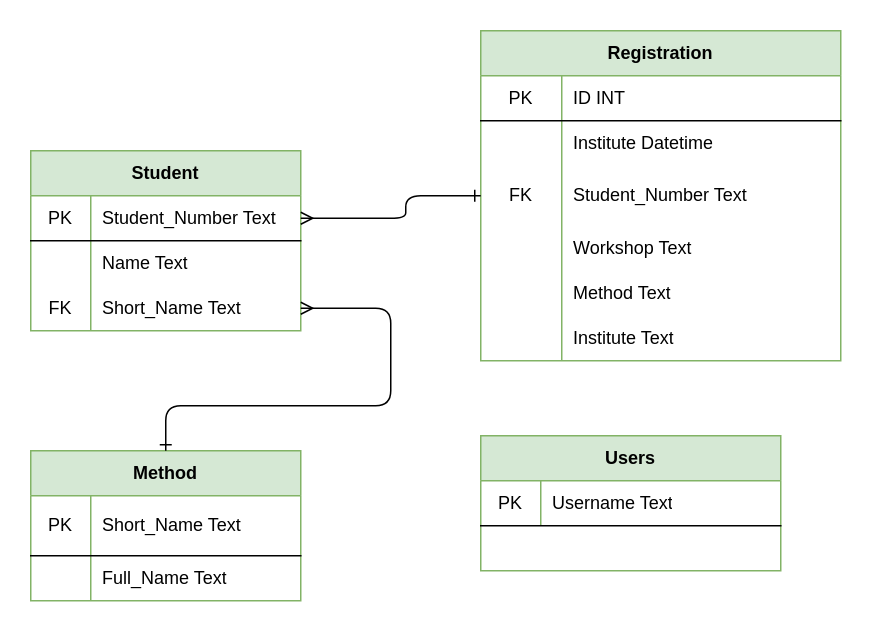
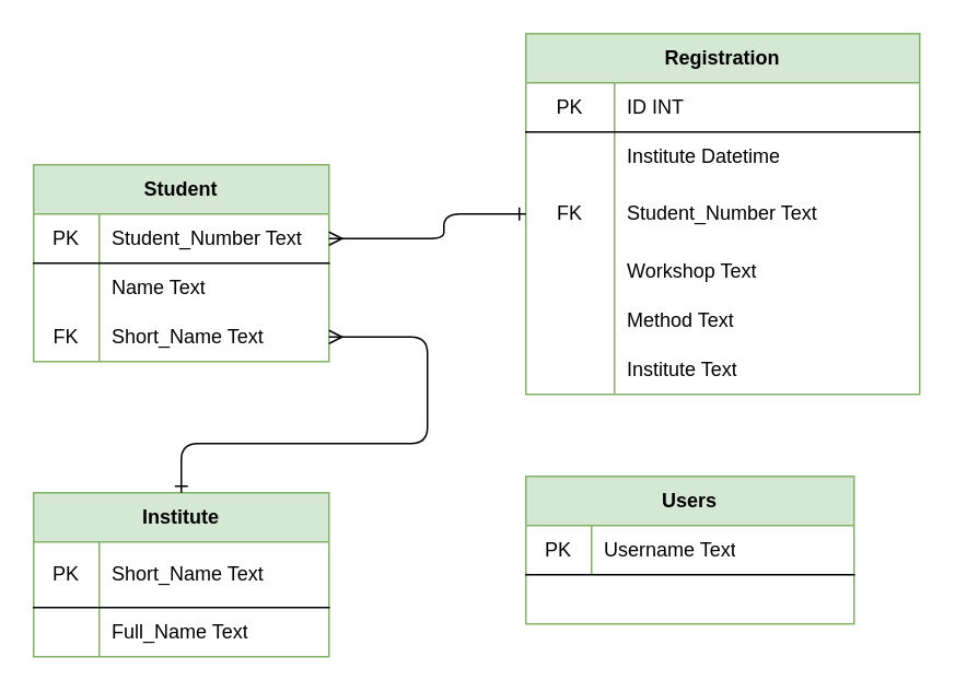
  <mxCell id="0" />
  <mxCell id="1" parent="0" />
  <mxCell id="2" value="Student" style="shape=table;html=1;whiteSpace=wrap;startSize=30;container=1;collapsible=0;childLayout=tableLayout;fixedRows=1;rowLines=0;fontStyle=1;align=center;fillColor=#d5e8d4;strokeColor=#82b366;" parent="1" vertex="1"><mxGeometry x="20" y="100" width="180" height="120" as="geometry" /></mxCell>
  <mxCell id="3" value="" style="shape=partialRectangle;html=1;whiteSpace=wrap;collapsible=0;dropTarget=0;pointerEvents=0;fillColor=none;top=0;left=0;bottom=1;right=0;points=[[0,0.5],[1,0.5]];portConstraint=eastwest;" parent="2" vertex="1"><mxGeometry y="30" width="180" height="30" as="geometry" /></mxCell>
  <mxCell id="4" value="PK" style="shape=partialRectangle;html=1;whiteSpace=wrap;connectable=0;fillColor=none;top=0;left=0;bottom=0;right=0;overflow=hidden;" parent="3" vertex="1"><mxGeometry width="40" height="30" as="geometry" /></mxCell>
  <mxCell id="5" value="Student_Number Text" style="shape=partialRectangle;html=1;whiteSpace=wrap;connectable=0;fillColor=none;top=0;left=0;bottom=0;right=0;align=left;spacingLeft=6;overflow=hidden;" parent="3" vertex="1"><mxGeometry x="40" width="140" height="30" as="geometry" /></mxCell>
  <mxCell id="6" value="" style="shape=partialRectangle;html=1;whiteSpace=wrap;collapsible=0;dropTarget=0;pointerEvents=0;fillColor=none;top=0;left=0;bottom=0;right=0;points=[[0,0.5],[1,0.5]];portConstraint=eastwest;" parent="2" vertex="1"><mxGeometry y="60" width="180" height="30" as="geometry" /></mxCell>
  <mxCell id="7" value="" style="shape=partialRectangle;html=1;whiteSpace=wrap;connectable=0;fillColor=none;top=0;left=0;bottom=0;right=0;overflow=hidden;" parent="6" vertex="1"><mxGeometry width="40" height="30" as="geometry" /></mxCell>
  <mxCell id="8" value="Name Text" style="shape=partialRectangle;html=1;whiteSpace=wrap;connectable=0;fillColor=none;top=0;left=0;bottom=0;right=0;align=left;spacingLeft=6;overflow=hidden;" parent="6" vertex="1"><mxGeometry x="40" width="140" height="30" as="geometry" /></mxCell>
  <mxCell id="9" value="" style="shape=partialRectangle;html=1;whiteSpace=wrap;collapsible=0;dropTarget=0;pointerEvents=0;fillColor=none;top=0;left=0;bottom=0;right=0;points=[[0,0.5],[1,0.5]];portConstraint=eastwest;" parent="2" vertex="1"><mxGeometry y="90" width="180" height="30" as="geometry" /></mxCell>
  <mxCell id="10" value="FK" style="shape=partialRectangle;html=1;whiteSpace=wrap;connectable=0;fillColor=none;top=0;left=0;bottom=0;right=0;overflow=hidden;" parent="9" vertex="1"><mxGeometry width="40" height="30" as="geometry" /></mxCell>
  <mxCell id="11" value="Short_Name Text" style="shape=partialRectangle;html=1;whiteSpace=wrap;connectable=0;fillColor=none;top=0;left=0;bottom=0;right=0;align=left;spacingLeft=6;overflow=hidden;" parent="9" vertex="1"><mxGeometry x="40" width="140" height="30" as="geometry" /></mxCell>
- <mxCell id="12" value="Method" style="shape=table;html=1;whiteSpace=wrap;startSize=30;container=1;collapsible=0;childLayout=tableLayout;fixedRows=1;rowLines=0;fontStyle=1;align=center;fillColor=#d5e8d4;strokeColor=#82b366;" parent="1" vertex="1"><mxGeometry x="20" y="300" width="180" height="100" as="geometry" /></mxCell>
+ <mxCell id="12" value="Institute" style="shape=table;html=1;whiteSpace=wrap;startSize=30;container=1;collapsible=0;childLayout=tableLayout;fixedRows=1;rowLines=0;fontStyle=1;align=center;fillColor=#d5e8d4;strokeColor=#82b366;" parent="1" vertex="1"><mxGeometry x="20" y="300" width="180" height="100" as="geometry" /></mxCell>
  <mxCell id="13" value="" style="shape=partialRectangle;html=1;whiteSpace=wrap;collapsible=0;dropTarget=0;pointerEvents=0;fillColor=none;top=0;left=0;bottom=1;right=0;points=[[0,0.5],[1,0.5]];portConstraint=eastwest;" parent="12" vertex="1"><mxGeometry y="30" width="180" height="40" as="geometry" /></mxCell>
  <mxCell id="14" value="PK" style="shape=partialRectangle;html=1;whiteSpace=wrap;connectable=0;fillColor=none;top=0;left=0;bottom=0;right=0;overflow=hidden;" parent="13" vertex="1"><mxGeometry width="40" height="40" as="geometry" /></mxCell>
  <mxCell id="15" value="Short_Name Text" style="shape=partialRectangle;html=1;whiteSpace=wrap;connectable=0;fillColor=none;top=0;left=0;bottom=0;right=0;align=left;spacingLeft=6;overflow=hidden;" parent="13" vertex="1"><mxGeometry x="40" width="140" height="40" as="geometry" /></mxCell>
  <mxCell id="16" value="" style="shape=partialRectangle;html=1;whiteSpace=wrap;collapsible=0;dropTarget=0;pointerEvents=0;fillColor=none;top=0;left=0;bottom=0;right=0;points=[[0,0.5],[1,0.5]];portConstraint=eastwest;" parent="12" vertex="1"><mxGeometry y="70" width="180" height="30" as="geometry" /></mxCell>
  <mxCell id="17" value="" style="shape=partialRectangle;html=1;whiteSpace=wrap;connectable=0;fillColor=none;top=0;left=0;bottom=0;right=0;overflow=hidden;" parent="16" vertex="1"><mxGeometry width="40" height="30" as="geometry" /></mxCell>
  <mxCell id="18" value="Full_Name Text" style="shape=partialRectangle;html=1;whiteSpace=wrap;connectable=0;fillColor=none;top=0;left=0;bottom=0;right=0;align=left;spacingLeft=6;overflow=hidden;" parent="16" vertex="1"><mxGeometry x="40" width="140" height="30" as="geometry" /></mxCell>
  <mxCell id="19" value="Registration" style="shape=table;html=1;whiteSpace=wrap;startSize=30;container=1;collapsible=0;childLayout=tableLayout;fixedRows=1;rowLines=0;fontStyle=1;align=center;fillColor=#d5e8d4;strokeColor=#82b366;" parent="1" vertex="1"><mxGeometry x="320" y="20" width="240" height="220" as="geometry" /></mxCell>
  <mxCell id="20" value="" style="shape=partialRectangle;html=1;whiteSpace=wrap;collapsible=0;dropTarget=0;pointerEvents=0;fillColor=none;top=0;left=0;bottom=1;right=0;points=[[0,0.5],[1,0.5]];portConstraint=eastwest;" parent="19" vertex="1"><mxGeometry y="30" width="240" height="30" as="geometry" /></mxCell>
  <mxCell id="21" value="PK" style="shape=partialRectangle;html=1;whiteSpace=wrap;connectable=0;fillColor=none;top=0;left=0;bottom=0;right=0;overflow=hidden;" parent="20" vertex="1"><mxGeometry width="54" height="30" as="geometry" /></mxCell>
  <mxCell id="22" value="ID INT" style="shape=partialRectangle;html=1;whiteSpace=wrap;connectable=0;fillColor=none;top=0;left=0;bottom=0;right=0;align=left;spacingLeft=6;overflow=hidden;" parent="20" vertex="1"><mxGeometry x="54" width="186" height="30" as="geometry" /></mxCell>
  <mxCell id="23" value="" style="shape=partialRectangle;html=1;whiteSpace=wrap;collapsible=0;dropTarget=0;pointerEvents=0;fillColor=none;top=0;left=0;bottom=0;right=0;points=[[0,0.5],[1,0.5]];portConstraint=eastwest;" parent="19" vertex="1"><mxGeometry y="60" width="240" height="30" as="geometry" /></mxCell>
  <mxCell id="24" value="" style="shape=partialRectangle;html=1;whiteSpace=wrap;connectable=0;fillColor=none;top=0;left=0;bottom=0;right=0;overflow=hidden;" parent="23" vertex="1"><mxGeometry width="54" height="30" as="geometry" /></mxCell>
  <mxCell id="25" value="Institute Datetime" style="shape=partialRectangle;html=1;whiteSpace=wrap;connectable=0;fillColor=none;top=0;left=0;bottom=0;right=0;align=left;spacingLeft=6;overflow=hidden;" parent="23" vertex="1"><mxGeometry x="54" width="186" height="30" as="geometry" /></mxCell>
  <mxCell id="26" value="" style="shape=partialRectangle;html=1;whiteSpace=wrap;collapsible=0;dropTarget=0;pointerEvents=0;fillColor=none;top=0;left=0;bottom=0;right=0;points=[[0,0.5],[1,0.5]];portConstraint=eastwest;" parent="19" vertex="1"><mxGeometry y="90" width="240" height="40" as="geometry" /></mxCell>
  <mxCell id="27" value="FK" style="shape=partialRectangle;html=1;whiteSpace=wrap;connectable=0;fillColor=none;top=0;left=0;bottom=0;right=0;overflow=hidden;" parent="26" vertex="1"><mxGeometry width="54" height="40" as="geometry" /></mxCell>
  <mxCell id="28" value="Student_Number Text" style="shape=partialRectangle;html=1;whiteSpace=wrap;connectable=0;fillColor=none;top=0;left=0;bottom=0;right=0;align=left;spacingLeft=6;overflow=hidden;" parent="26" vertex="1"><mxGeometry x="54" width="186" height="40" as="geometry" /></mxCell>
  <mxCell id="29" value="" style="shape=partialRectangle;html=1;whiteSpace=wrap;collapsible=0;dropTarget=0;pointerEvents=0;fillColor=none;top=0;left=0;bottom=0;right=0;points=[[0,0.5],[1,0.5]];portConstraint=eastwest;" parent="19" vertex="1"><mxGeometry y="130" width="240" height="30" as="geometry" /></mxCell>
  <mxCell id="30" value="" style="shape=partialRectangle;html=1;whiteSpace=wrap;connectable=0;fillColor=none;top=0;left=0;bottom=0;right=0;overflow=hidden;" parent="29" vertex="1"><mxGeometry width="54" height="30" as="geometry" /></mxCell>
  <mxCell id="31" value="Workshop Text" style="shape=partialRectangle;html=1;whiteSpace=wrap;connectable=0;fillColor=none;top=0;left=0;bottom=0;right=0;align=left;spacingLeft=6;overflow=hidden;" parent="29" vertex="1"><mxGeometry x="54" width="186" height="30" as="geometry" /></mxCell>
  <mxCell id="32" value="" style="shape=partialRectangle;html=1;whiteSpace=wrap;collapsible=0;dropTarget=0;pointerEvents=0;fillColor=none;top=0;left=0;bottom=0;right=0;points=[[0,0.5],[1,0.5]];portConstraint=eastwest;" parent="19" vertex="1"><mxGeometry y="160" width="240" height="30" as="geometry" /></mxCell>
  <mxCell id="33" value="" style="shape=partialRectangle;html=1;whiteSpace=wrap;connectable=0;fillColor=none;top=0;left=0;bottom=0;right=0;overflow=hidden;" parent="32" vertex="1"><mxGeometry width="54" height="30" as="geometry" /></mxCell>
  <mxCell id="34" value="Method Text" style="shape=partialRectangle;html=1;whiteSpace=wrap;connectable=0;fillColor=none;top=0;left=0;bottom=0;right=0;align=left;spacingLeft=6;overflow=hidden;" parent="32" vertex="1"><mxGeometry x="54" width="186" height="30" as="geometry" /></mxCell>
  <mxCell id="35" value="" style="shape=partialRectangle;html=1;whiteSpace=wrap;collapsible=0;dropTarget=0;pointerEvents=0;fillColor=none;top=0;left=0;bottom=0;right=0;points=[[0,0.5],[1,0.5]];portConstraint=eastwest;" vertex="1" parent="19"><mxGeometry y="190" width="240" height="30" as="geometry" /></mxCell>
  <mxCell id="36" value="" style="shape=partialRectangle;html=1;whiteSpace=wrap;connectable=0;fillColor=none;top=0;left=0;bottom=0;right=0;overflow=hidden;" vertex="1" parent="35"><mxGeometry width="54" height="30" as="geometry" /></mxCell>
  <mxCell id="37" value="Institute Text" style="shape=partialRectangle;html=1;whiteSpace=wrap;connectable=0;fillColor=none;top=0;left=0;bottom=0;right=0;align=left;spacingLeft=6;overflow=hidden;" vertex="1" parent="35"><mxGeometry x="54" width="186" height="30" as="geometry" /></mxCell>
  <mxCell id="38" value="" style="endArrow=ERone;html=1;exitX=1;exitY=0.5;exitDx=0;exitDy=0;entryX=0.5;entryY=0;entryDx=0;entryDy=0;startArrow=ERmany;startFill=0;endFill=0;" parent="1" source="9" target="12" edge="1"><mxGeometry width="50" height="50" relative="1" as="geometry"><mxPoint x="90" y="110" as="sourcePoint" /><mxPoint x="140" y="60" as="targetPoint" /><Array as="points"><mxPoint x="260" y="205" /><mxPoint x="260" y="270" /><mxPoint x="110" y="270" /></Array></mxGeometry></mxCell>
  <mxCell id="39" value="" style="endArrow=ERmany;html=1;entryX=1;entryY=0.5;entryDx=0;entryDy=0;startArrow=ERone;startFill=0;endFill=0;exitX=0;exitY=0.5;exitDx=0;exitDy=0;" parent="1" source="26" target="3" edge="1"><mxGeometry width="50" height="50" relative="1" as="geometry"><mxPoint x="230" y="140" as="sourcePoint" /><mxPoint x="280" y="260" as="targetPoint" /><Array as="points"><mxPoint x="270" y="130" /><mxPoint x="270" y="145" /></Array></mxGeometry></mxCell>
  <mxCell id="40" value="Users" style="shape=table;html=1;whiteSpace=wrap;startSize=30;container=1;collapsible=0;childLayout=tableLayout;fixedRows=1;rowLines=0;fontStyle=1;align=center;fillColor=#d5e8d4;strokeColor=#82b366;" parent="1" vertex="1"><mxGeometry x="320" y="290" width="200" height="90" as="geometry" /></mxCell>
  <mxCell id="41" value="" style="shape=partialRectangle;html=1;whiteSpace=wrap;collapsible=0;dropTarget=0;pointerEvents=0;fillColor=none;top=0;left=0;bottom=1;right=0;points=[[0,0.5],[1,0.5]];portConstraint=eastwest;" parent="40" vertex="1"><mxGeometry y="30" width="200" height="30" as="geometry" /></mxCell>
  <mxCell id="42" value="PK" style="shape=partialRectangle;html=1;whiteSpace=wrap;connectable=0;fillColor=none;top=0;left=0;bottom=0;right=0;overflow=hidden;" parent="41" vertex="1"><mxGeometry width="40" height="30" as="geometry" /></mxCell>
  <mxCell id="43" value="Username Text" style="shape=partialRectangle;html=1;whiteSpace=wrap;connectable=0;fillColor=none;top=0;left=0;bottom=0;right=0;align=left;spacingLeft=6;overflow=hidden;" parent="41" vertex="1"><mxGeometry x="40" width="160" height="30" as="geometry" /></mxCell>
  <mxCell id="44" value="" style="shape=partialRectangle;html=1;whiteSpace=wrap;collapsible=0;dropTarget=0;pointerEvents=0;fillColor=none;top=0;left=0;bottom=0;right=0;points=[[0,0.5],[1,0.5]];portConstraint=eastwest;" parent="40" vertex="1"><mxGeometry y="60" width="200" height="30" as="geometry" /></mxCell>
  <mxCell id="45" value="" style="shape=partialRectangle;html=1;whiteSpace=wrap;connectable=0;fillColor=none;top=0;left=0;bottom=0;right=0;overflow=hidden;" parent="44" vertex="1"><mxGeometry width="40" height="30" as="geometry" /></mxCell>
